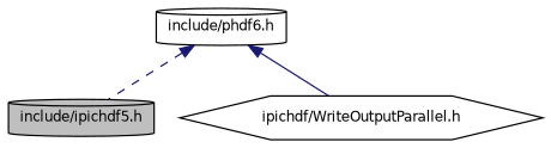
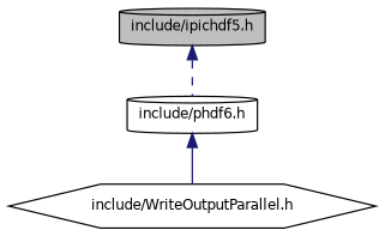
  digraph {
    node [color=black fillcolor=white fontname=Helvetica fontsize=10 shape=cylinder style=filled]
    edge [color=midnightblue dir=back fontname=Helvetica fontsize=10 labelfontname=Helvetica labelfontsize=10]
    n1 [fillcolor=grey75 fontcolor=black height=0.2 label="include/ipichdf5.h" width=0.4]
    n2 [height=0.2 label="include/phdf6.h" width=0.4]
-   n3 [height=0.2 label="ipichdf/WriteOutputParallel.h" shape=hexagon width=0.4]
-   n2 -> n1 [style=dashed]
+   n3 [height=0.2 label="include/WriteOutputParallel.h" shape=hexagon width=0.4]
+   n1 -> n2 [style=dashed]
    n2 -> n3 [style=solid]
  }
